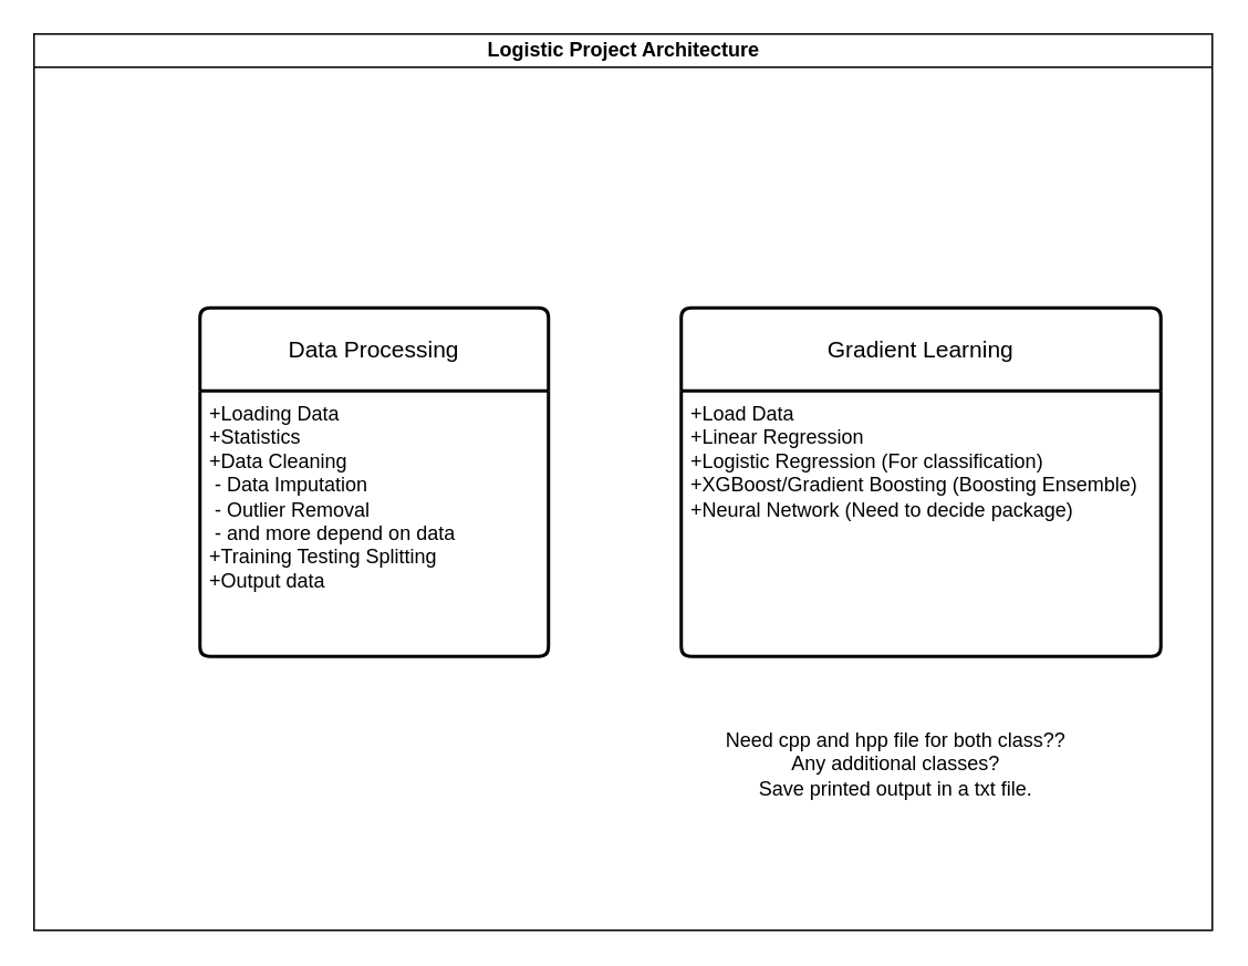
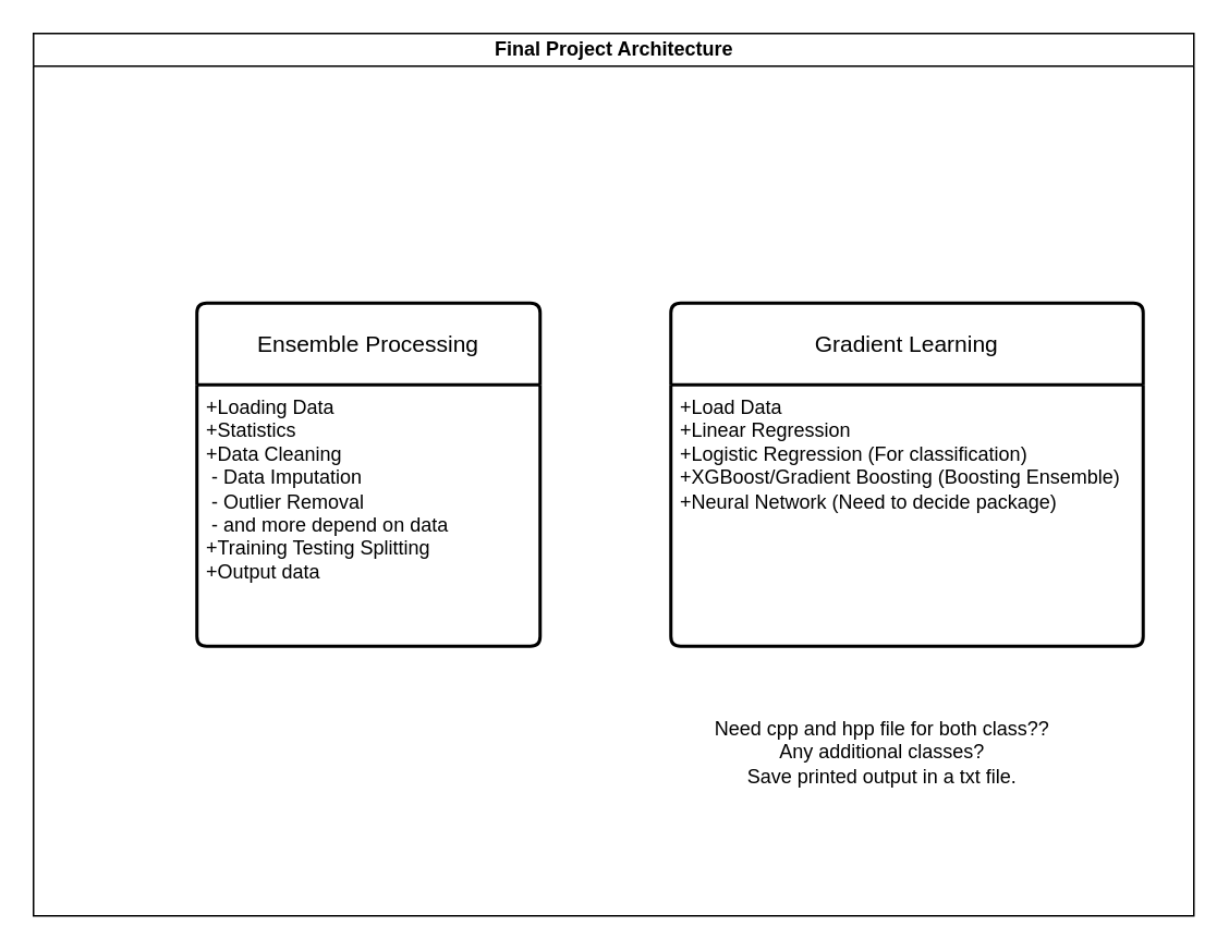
  <mxCell id="0" />
  <mxCell id="1" parent="0" />
- <mxCell id="2" value="Logistic Project Architecture" style="swimlane;html=1;startSize=20;horizontal=1;containerType=tree;glass=0;" parent="1" vertex="1"><mxGeometry x="20" y="20" width="710" height="540" as="geometry" /></mxCell>
- <mxCell id="3" value="Data Processing" style="swimlane;childLayout=stackLayout;horizontal=1;startSize=50;horizontalStack=0;rounded=1;fontSize=14;fontStyle=0;strokeWidth=2;resizeParent=0;resizeLast=1;shadow=0;dashed=0;align=center;arcSize=4;whiteSpace=wrap;html=1;" parent="2" vertex="1"><mxGeometry x="100" y="165" width="210" height="210" as="geometry" /></mxCell>
+ <mxCell id="2" value="Final Project Architecture" style="swimlane;html=1;startSize=20;horizontal=1;containerType=tree;glass=0;" parent="1" vertex="1"><mxGeometry x="20" y="20" width="710" height="540" as="geometry" /></mxCell>
+ <mxCell id="3" value="Ensemble Processing" style="swimlane;childLayout=stackLayout;horizontal=1;startSize=50;horizontalStack=0;rounded=1;fontSize=14;fontStyle=0;strokeWidth=2;resizeParent=0;resizeLast=1;shadow=0;dashed=0;align=center;arcSize=4;whiteSpace=wrap;html=1;" parent="2" vertex="1"><mxGeometry x="100" y="165" width="210" height="210" as="geometry" /></mxCell>
  <mxCell id="4" value="+Loading Data&lt;br&gt;+Statistics&lt;br&gt;+Data Cleaning&lt;br&gt;&lt;span style=&quot;white-space: pre;&quot;&gt; &lt;/span&gt;- Data Imputation&lt;br&gt;&lt;span style=&quot;white-space: pre;&quot;&gt; &lt;/span&gt;- Outlier Removal&lt;br&gt;&lt;span style=&quot;white-space: pre;&quot;&gt; &lt;/span&gt;- and more depend on data&lt;br&gt;+Training Testing Splitting&lt;br&gt;+Output data" style="align=left;strokeColor=none;fillColor=none;spacingLeft=4;fontSize=12;verticalAlign=top;resizable=0;rotatable=0;part=1;html=1;" parent="3" vertex="1"><mxGeometry y="50" width="210" height="160" as="geometry" /></mxCell>
  <mxCell id="5" value="Gradient Learning" style="swimlane;childLayout=stackLayout;horizontal=1;startSize=50;horizontalStack=0;rounded=1;fontSize=14;fontStyle=0;strokeWidth=2;resizeParent=0;resizeLast=1;shadow=0;dashed=0;align=center;arcSize=4;whiteSpace=wrap;html=1;" parent="2" vertex="1"><mxGeometry x="390" y="165" width="289" height="210" as="geometry" /></mxCell>
  <mxCell id="6" value="+Load Data&lt;br&gt;+Linear Regression&lt;br&gt;+Logistic Regression (For classification)&lt;br&gt;+XGBoost/Gradient Boosting (Boosting Ensemble)&lt;br&gt;+Neural Network (Need to decide package)" style="align=left;strokeColor=none;fillColor=none;spacingLeft=4;fontSize=12;verticalAlign=top;resizable=0;rotatable=0;part=1;html=1;" parent="5" vertex="1"><mxGeometry y="50" width="289" height="160" as="geometry" /></mxCell>
  <mxCell id="7" value="Need cpp and hpp file for both class??&lt;br&gt;Any additional classes?&lt;br&gt;Save printed output in a txt file." style="text;html=1;strokeColor=none;fillColor=none;align=center;verticalAlign=middle;whiteSpace=wrap;rounded=0;" parent="2" vertex="1"><mxGeometry x="400" y="410" width="239" height="60" as="geometry" /></mxCell>
